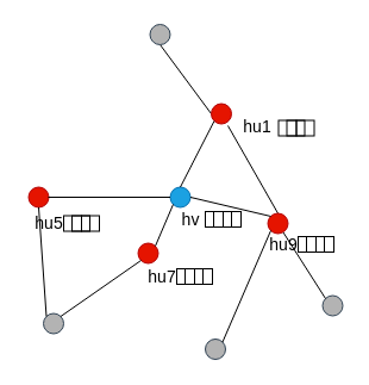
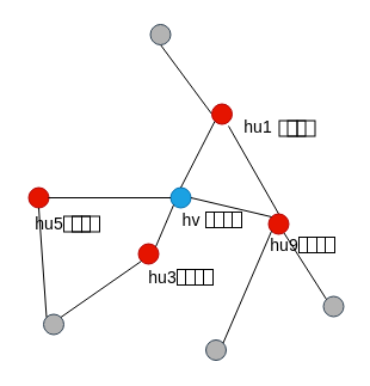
  <mxCell id="0" />
  <mxCell id="1" parent="0" />
  <mxCell id="2" value="" style="endArrow=none;html=1;exitX=0.5;exitY=0;exitDx=0;exitDy=0;" edge="1" parent="1" source="19"><mxGeometry width="50" height="50" relative="1" as="geometry"><mxPoint x="227" y="145" as="sourcePoint" /><mxPoint x="191" y="105" as="targetPoint" /></mxGeometry></mxCell>
  <mxCell id="3" value="" style="endArrow=none;html=1;exitX=0;exitY=0.5;exitDx=0;exitDy=0;entryX=0.5;entryY=1;entryDx=0;entryDy=0;" edge="1" parent="1" source="33" target="37"><mxGeometry width="50" height="50" relative="1" as="geometry"><mxPoint x="52" y="112" as="sourcePoint" /><mxPoint x="102" y="62" as="targetPoint" /></mxGeometry></mxCell>
  <mxCell id="4" value="" style="group" vertex="1" connectable="0" parent="1"><mxGeometry x="20.5" y="177" width="62.5" height="20" as="geometry" /></mxCell>
  <mxCell id="5" value="" style="rounded=0;whiteSpace=wrap;html=1;fillColor=none;" vertex="1" parent="4"><mxGeometry x="39.5" y="3.5" width="15" height="13" as="geometry" /></mxCell>
  <mxCell id="6" value="" style="rounded=0;whiteSpace=wrap;html=1;fillColor=none;" vertex="1" parent="4"><mxGeometry x="47.5" y="3.5" width="15" height="13" as="geometry" /></mxCell>
  <mxCell id="7" value="" style="rounded=0;whiteSpace=wrap;html=1;fillColor=none;" vertex="1" parent="4"><mxGeometry x="32.5" y="3.5" width="15" height="13" as="geometry" /></mxCell>
  <mxCell id="8" value="&lt;font style=&quot;font-size: 14px&quot;&gt;hu5&lt;/font&gt;" style="text;html=1;strokeColor=none;fillColor=none;align=center;verticalAlign=middle;whiteSpace=wrap;rounded=0;" vertex="1" parent="4"><mxGeometry width="40" height="20" as="geometry" /></mxCell>
  <mxCell id="9" value="" style="group" vertex="1" connectable="0" parent="1"><mxGeometry x="115.5" y="221.5" width="62.5" height="20" as="geometry" /></mxCell>
  <mxCell id="10" value="" style="rounded=0;whiteSpace=wrap;html=1;fillColor=none;" vertex="1" parent="9"><mxGeometry x="39.5" y="3.5" width="15" height="13" as="geometry" /></mxCell>
  <mxCell id="11" value="" style="rounded=0;whiteSpace=wrap;html=1;fillColor=none;" vertex="1" parent="9"><mxGeometry x="47.5" y="3.5" width="15" height="13" as="geometry" /></mxCell>
  <mxCell id="12" value="" style="rounded=0;whiteSpace=wrap;html=1;fillColor=none;" vertex="1" parent="9"><mxGeometry x="32.5" y="3.5" width="15" height="13" as="geometry" /></mxCell>
- <mxCell id="13" value="&lt;font style=&quot;font-size: 14px&quot;&gt;hu7&lt;/font&gt;" style="text;html=1;strokeColor=none;fillColor=none;align=center;verticalAlign=middle;whiteSpace=wrap;rounded=0;" vertex="1" parent="9"><mxGeometry width="40" height="20" as="geometry" /></mxCell>
+ <mxCell id="13" value="&lt;font style=&quot;font-size: 14px&quot;&gt;hu3&lt;/font&gt;" style="text;html=1;strokeColor=none;fillColor=none;align=center;verticalAlign=middle;whiteSpace=wrap;rounded=0;" vertex="1" parent="9"><mxGeometry width="40" height="20" as="geometry" /></mxCell>
  <mxCell id="14" value="" style="group" vertex="1" connectable="0" parent="1"><mxGeometry x="217.5" y="194.5" width="62.5" height="20" as="geometry" /></mxCell>
  <mxCell id="15" value="" style="rounded=0;whiteSpace=wrap;html=1;fillColor=none;" vertex="1" parent="14"><mxGeometry x="39.5" y="3.5" width="15" height="13" as="geometry" /></mxCell>
  <mxCell id="16" value="" style="rounded=0;whiteSpace=wrap;html=1;fillColor=none;" vertex="1" parent="14"><mxGeometry x="47.5" y="3.5" width="15" height="13" as="geometry" /></mxCell>
  <mxCell id="17" value="" style="rounded=0;whiteSpace=wrap;html=1;fillColor=none;" vertex="1" parent="14"><mxGeometry x="32.5" y="3.5" width="15" height="13" as="geometry" /></mxCell>
  <mxCell id="18" value="&lt;font style=&quot;font-size: 14px&quot;&gt;hu9&lt;/font&gt;" style="text;html=1;strokeColor=none;fillColor=none;align=center;verticalAlign=middle;whiteSpace=wrap;rounded=0;" vertex="1" parent="14"><mxGeometry width="40" height="20" as="geometry" /></mxCell>
  <mxCell id="19" value="" style="ellipse;whiteSpace=wrap;html=1;aspect=fixed;fillColor=#e51400;strokeColor=#B20000;fontColor=#ffffff;" vertex="1" parent="14"><mxGeometry x="7" y="-16" width="17" height="17" as="geometry" /></mxCell>
  <mxCell id="20" value="" style="group" vertex="1" connectable="0" parent="1"><mxGeometry x="201" y="97" width="62.5" height="20" as="geometry" /></mxCell>
  <mxCell id="21" value="" style="rounded=0;whiteSpace=wrap;html=1;fillColor=none;" vertex="1" parent="20"><mxGeometry x="39.5" y="3.5" width="15" height="13" as="geometry" /></mxCell>
  <mxCell id="22" value="" style="rounded=0;whiteSpace=wrap;html=1;fillColor=none;" vertex="1" parent="20"><mxGeometry x="47.5" y="3.5" width="15" height="13" as="geometry" /></mxCell>
  <mxCell id="23" value="" style="rounded=0;whiteSpace=wrap;html=1;fillColor=none;" vertex="1" parent="20"><mxGeometry x="32.5" y="3.5" width="15" height="13" as="geometry" /></mxCell>
  <mxCell id="24" value="&lt;font style=&quot;font-size: 14px&quot;&gt;hu1&lt;/font&gt;" style="text;html=1;strokeColor=none;fillColor=none;align=center;verticalAlign=middle;whiteSpace=wrap;rounded=0;" vertex="1" parent="20"><mxGeometry x="-5" y="-1.5" width="40" height="20" as="geometry" /></mxCell>
  <mxCell id="25" value="" style="group" vertex="1" connectable="0" parent="1"><mxGeometry x="139.5" y="173.5" width="62.5" height="20" as="geometry" /></mxCell>
  <mxCell id="26" value="" style="rounded=0;whiteSpace=wrap;html=1;fillColor=none;" vertex="1" parent="25"><mxGeometry x="39.5" y="3.5" width="15" height="13" as="geometry" /></mxCell>
  <mxCell id="27" value="" style="rounded=0;whiteSpace=wrap;html=1;fillColor=none;" vertex="1" parent="25"><mxGeometry x="47.5" y="3.5" width="15" height="13" as="geometry" /></mxCell>
  <mxCell id="28" value="" style="rounded=0;whiteSpace=wrap;html=1;fillColor=none;" vertex="1" parent="25"><mxGeometry x="32.5" y="3.5" width="15" height="13" as="geometry" /></mxCell>
  <mxCell id="29" value="&lt;font style=&quot;font-size: 14px&quot;&gt;hv&lt;/font&gt;" style="text;html=1;strokeColor=none;fillColor=none;align=center;verticalAlign=middle;whiteSpace=wrap;rounded=0;" vertex="1" parent="25"><mxGeometry width="40" height="20" as="geometry" /></mxCell>
  <mxCell id="30" value="" style="ellipse;whiteSpace=wrap;html=1;aspect=fixed;fillColor=#1ba1e2;strokeColor=#006EAF;fontColor=#ffffff;" vertex="1" parent="1"><mxGeometry x="142.5" y="156.5" width="17" height="17" as="geometry" /></mxCell>
  <mxCell id="31" value="" style="ellipse;whiteSpace=wrap;html=1;aspect=fixed;fillColor=#e51400;strokeColor=#B20000;fontColor=#ffffff;" vertex="1" parent="1"><mxGeometry x="115.5" y="203.5" width="17" height="17" as="geometry" /></mxCell>
  <mxCell id="32" value="" style="ellipse;whiteSpace=wrap;html=1;aspect=fixed;fillColor=#e51400;strokeColor=#B20000;fontColor=#ffffff;" vertex="1" parent="1"><mxGeometry x="23.5" y="156.5" width="17" height="17" as="geometry" /></mxCell>
  <mxCell id="33" value="" style="ellipse;whiteSpace=wrap;html=1;aspect=fixed;fillColor=#e51400;strokeColor=#B20000;fontColor=#ffffff;" vertex="1" parent="1"><mxGeometry x="177" y="86.5" width="17" height="17" as="geometry" /></mxCell>
  <mxCell id="34" value="" style="ellipse;whiteSpace=wrap;html=1;aspect=fixed;fillColor=#B3B3B3;strokeColor=#314354;fontColor=#ffffff;" vertex="1" parent="1"><mxGeometry x="36" y="262.5" width="17" height="17" as="geometry" /></mxCell>
  <mxCell id="35" value="" style="ellipse;whiteSpace=wrap;html=1;aspect=fixed;fillColor=#B3B3B3;strokeColor=#314354;fontColor=#ffffff;" vertex="1" parent="1"><mxGeometry x="172" y="284" width="17" height="17" as="geometry" /></mxCell>
  <mxCell id="36" value="" style="ellipse;whiteSpace=wrap;html=1;aspect=fixed;fillColor=#B3B3B3;strokeColor=#314354;fontColor=#ffffff;" vertex="1" parent="1"><mxGeometry x="270.5" y="247.5" width="17" height="17" as="geometry" /></mxCell>
  <mxCell id="37" value="" style="ellipse;whiteSpace=wrap;html=1;aspect=fixed;fillColor=#B3B3B3;strokeColor=#314354;fontColor=#ffffff;" vertex="1" parent="1"><mxGeometry x="125.5" y="20" width="17" height="17" as="geometry" /></mxCell>
  <mxCell id="38" value="" style="endArrow=none;html=1;exitX=0;exitY=0.5;exitDx=0;exitDy=0;entryX=0.971;entryY=0.5;entryDx=0;entryDy=0;entryPerimeter=0;" edge="1" parent="1" source="30" target="32"><mxGeometry width="50" height="50" relative="1" as="geometry"><mxPoint x="187" y="105" as="sourcePoint" /><mxPoint x="144" y="47" as="targetPoint" /></mxGeometry></mxCell>
  <mxCell id="39" value="" style="endArrow=none;html=1;exitX=0.5;exitY=0;exitDx=0;exitDy=0;entryX=0;entryY=1;entryDx=0;entryDy=0;" edge="1" parent="1" source="30" target="33"><mxGeometry width="50" height="50" relative="1" as="geometry"><mxPoint x="197" y="115" as="sourcePoint" /><mxPoint x="154" y="57" as="targetPoint" /></mxGeometry></mxCell>
  <mxCell id="40" value="" style="endArrow=none;html=1;exitX=0;exitY=0;exitDx=0;exitDy=0;entryX=1;entryY=0.5;entryDx=0;entryDy=0;" edge="1" parent="1" source="19" target="30"><mxGeometry width="50" height="50" relative="1" as="geometry"><mxPoint x="207" y="125" as="sourcePoint" /><mxPoint x="164" y="67" as="targetPoint" /></mxGeometry></mxCell>
  <mxCell id="41" value="" style="endArrow=none;html=1;exitX=1;exitY=0;exitDx=0;exitDy=0;entryX=0;entryY=1;entryDx=0;entryDy=0;" edge="1" parent="1" source="31" target="30"><mxGeometry width="50" height="50" relative="1" as="geometry"><mxPoint x="217" y="135" as="sourcePoint" /><mxPoint x="174" y="77" as="targetPoint" /></mxGeometry></mxCell>
  <mxCell id="42" value="" style="endArrow=none;html=1;exitX=0;exitY=0;exitDx=0;exitDy=0;entryX=0.5;entryY=0;entryDx=0;entryDy=0;" edge="1" parent="1" source="36" target="18"><mxGeometry width="50" height="50" relative="1" as="geometry"><mxPoint x="237" y="155" as="sourcePoint" /><mxPoint x="194" y="97" as="targetPoint" /></mxGeometry></mxCell>
  <mxCell id="43" value="" style="endArrow=none;html=1;exitX=0;exitY=1;exitDx=0;exitDy=0;entryX=1;entryY=0;entryDx=0;entryDy=0;" edge="1" parent="1" source="19" target="35"><mxGeometry width="50" height="50" relative="1" as="geometry"><mxPoint x="247" y="165" as="sourcePoint" /><mxPoint x="204" y="107" as="targetPoint" /></mxGeometry></mxCell>
  <mxCell id="44" value="" style="endArrow=none;html=1;exitX=0;exitY=1;exitDx=0;exitDy=0;entryX=1;entryY=0;entryDx=0;entryDy=0;" edge="1" parent="1" source="31" target="34"><mxGeometry width="50" height="50" relative="1" as="geometry"><mxPoint x="257" y="175" as="sourcePoint" /><mxPoint x="214" y="117" as="targetPoint" /></mxGeometry></mxCell>
  <mxCell id="45" value="" style="endArrow=none;html=1;exitX=0;exitY=0;exitDx=0;exitDy=0;entryX=0.5;entryY=1;entryDx=0;entryDy=0;" edge="1" parent="1" source="34" target="32"><mxGeometry width="50" height="50" relative="1" as="geometry"><mxPoint x="267" y="185" as="sourcePoint" /><mxPoint x="224" y="127" as="targetPoint" /></mxGeometry></mxCell>
